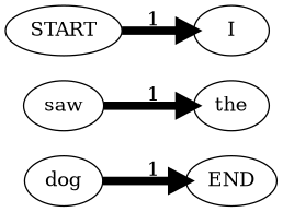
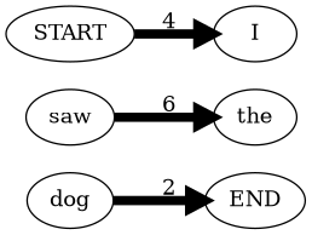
  digraph {
    rankdir=LR
    edge [penwidth=6]
    dog
    END
    saw
    the
    START
    I
-   dog -> END [label=1]
-   saw -> the [label=1]
-   START -> I [label=1]
+   dog -> END [label=2]
+   saw -> the [label=6]
+   START -> I [label=4]
  }
